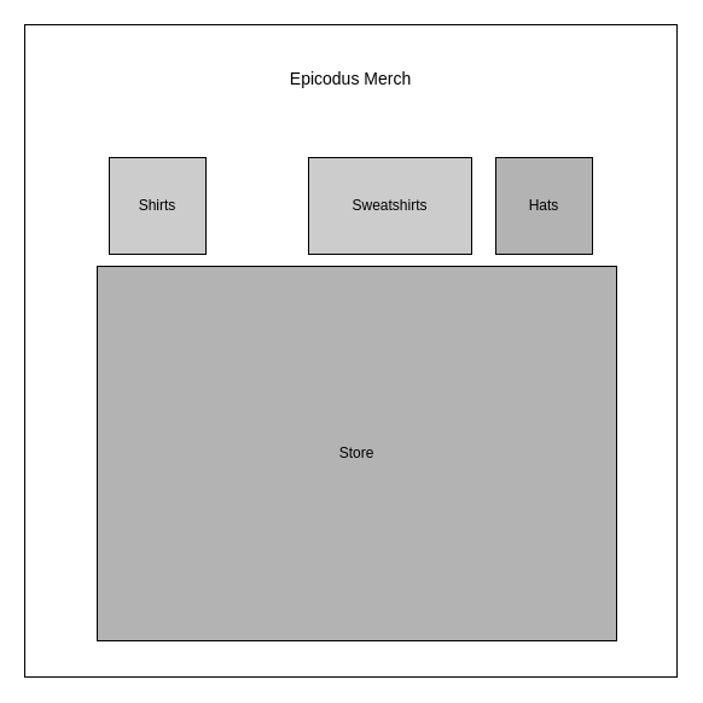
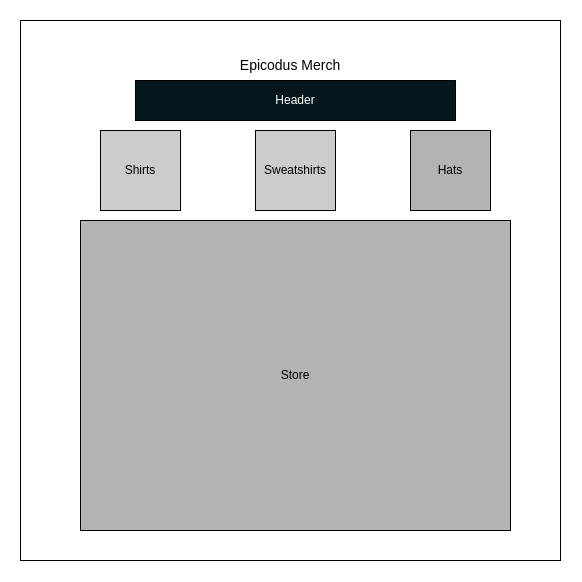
  <mxCell id="0" />
  <mxCell id="1" parent="0" />
  <mxCell id="2" value="" style="whiteSpace=wrap;html=1;aspect=fixed;" parent="1" vertex="1"><mxGeometry x="20" y="20" width="540" height="540" as="geometry" /></mxCell>
  <mxCell id="3" value="&lt;font style=&quot;font-size: 14px;&quot;&gt;Epicodus Merch&lt;/font&gt;" style="text;html=1;strokeColor=none;fillColor=none;align=center;verticalAlign=middle;whiteSpace=wrap;rounded=0;" parent="1" vertex="1"><mxGeometry x="230" y="50" width="120" height="30" as="geometry" /></mxCell>
+ <mxCell id="4" value="&lt;font color=&quot;#ffffff&quot;&gt;Header&lt;/font&gt;" style="rounded=0;whiteSpace=wrap;html=1;fillColor=#05171D;" parent="1" vertex="1"><mxGeometry x="135" y="80" width="320" height="40" as="geometry" /></mxCell>
  <mxCell id="5" value="Store" style="rounded=0;whiteSpace=wrap;html=1;fillColor=#b3b3b3;" vertex="1" parent="1"><mxGeometry x="80" y="220" width="430" height="310" as="geometry" /></mxCell>
- <mxCell id="6" value="Shirts" style="whiteSpace=wrap;html=1;aspect=fixed;fillColor=#CCCCCC;" vertex="1" parent="1"><mxGeometry x="90" y="130" width="80" height="80" as="geometry" /></mxCell>
- <mxCell id="7" value="Sweatshirts" style="whiteSpace=wrap;html=1;aspect=fixed;fillColor=#CCCCCC;" vertex="1" parent="1"><mxGeometry x="255" y="130" width="135" height="80" as="geometry" /></mxCell>
+ <mxCell id="6" value="Shirts" style="whiteSpace=wrap;html=1;aspect=fixed;fillColor=#CCCCCC;" vertex="1" parent="1"><mxGeometry x="100" y="130" width="80" height="80" as="geometry" /></mxCell>
+ <mxCell id="7" value="Sweatshirts" style="whiteSpace=wrap;html=1;aspect=fixed;fillColor=#CCCCCC;" vertex="1" parent="1"><mxGeometry x="255" y="130" width="80" height="80" as="geometry" /></mxCell>
  <mxCell id="8" value="Hats" style="whiteSpace=wrap;html=1;aspect=fixed;fillColor=#B3B3B3;" vertex="1" parent="1"><mxGeometry x="410" y="130" width="80" height="80" as="geometry" /></mxCell>
